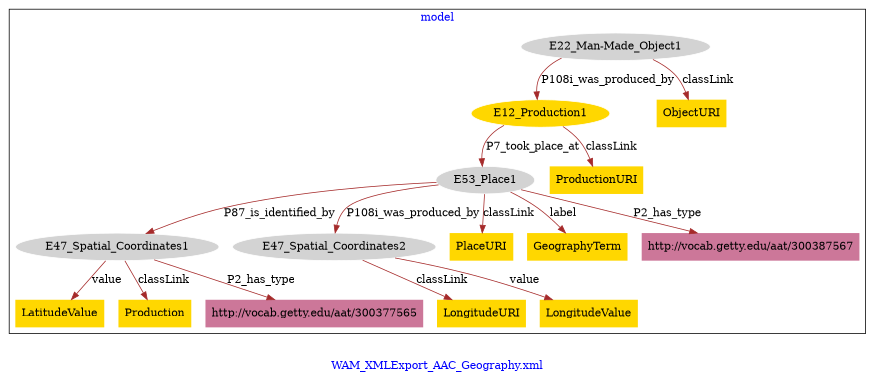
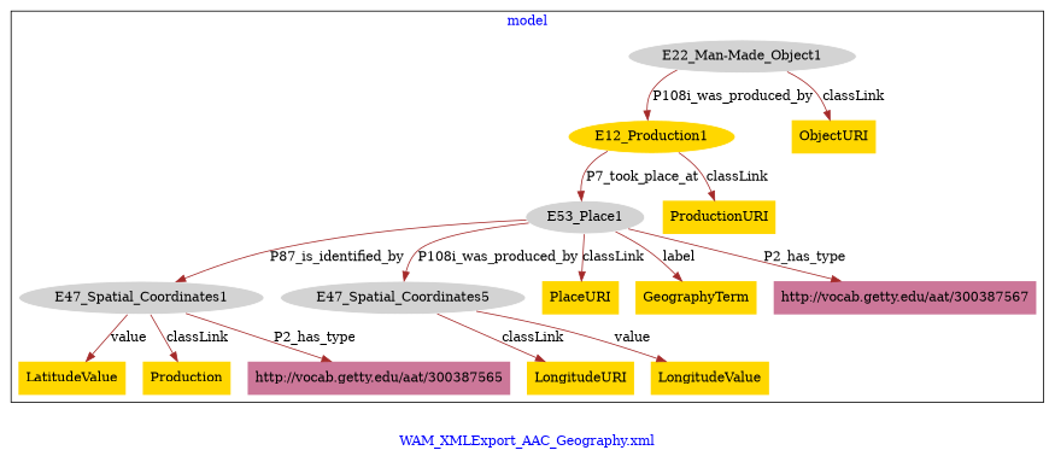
  digraph {
    fontcolor=blue
    label="WAM_XMLExport_AAC_Geography.xml"
    remincross=true
    node [fillcolor=gold style=filled shape=plaintext]
    edge [color=brown fontcolor=black]
    n1 [color=white label=E12_Production1 shape=""]
    n2 [color=white fillcolor=lightgray label=E53_Place1 shape=""]
    n3 [color=white fillcolor=lightgray label="E22_Man-Made_Object1" shape=""]
    n4 [color=white fillcolor=lightgray label=E47_Spatial_Coordinates1 shape=""]
-   n5 [color=white fillcolor=lightgray label=E47_Spatial_Coordinates2 shape=""]
+   n5 [color=white fillcolor=lightgray label=E47_Spatial_Coordinates5 shape=""]
    n6 [label=PlaceURI]
    n7 [label=ObjectURI]
    n8 [label=LatitudeValue]
    n9 [label=LongitudeURI]
    n10 [label=GeographyTerm]
    n11 [label=LongitudeValue]
    n12 [label=Production]
    n13 [label=ProductionURI]
    n14 [fillcolor="#CC7799" label="http://vocab.getty.edu/aat/300387567"]
-   n15 [fillcolor="#CC7799" label="http://vocab.getty.edu/aat/300377565"]
+   n15 [fillcolor="#CC7799" label="http://vocab.getty.edu/aat/300387565"]
    subgraph cluster_1 {
      label=model
      n1
      n2
      n3
      n4
      n5
      n6
      n7
      n8
      n9
      n10
      n11
      n12
      n13
      n14
      n15
    }
    n1 -> n2 [label=P7_took_place_at]
    n1 -> n13 [label=classLink]
    n2 -> n4 [label=P87_is_identified_by]
    n2 -> n5 [label=P108i_was_produced_by]
    n2 -> n6 [label=classLink]
    n2 -> n10 [label=label]
    n2 -> n14 [label=P2_has_type]
    n3 -> n1 [label=P108i_was_produced_by]
    n3 -> n7 [label=classLink]
    n4 -> n8 [label=value]
    n4 -> n12 [label=classLink]
    n4 -> n15 [label=P2_has_type]
    n5 -> n9 [label=classLink]
    n5 -> n11 [label=value]
  }
